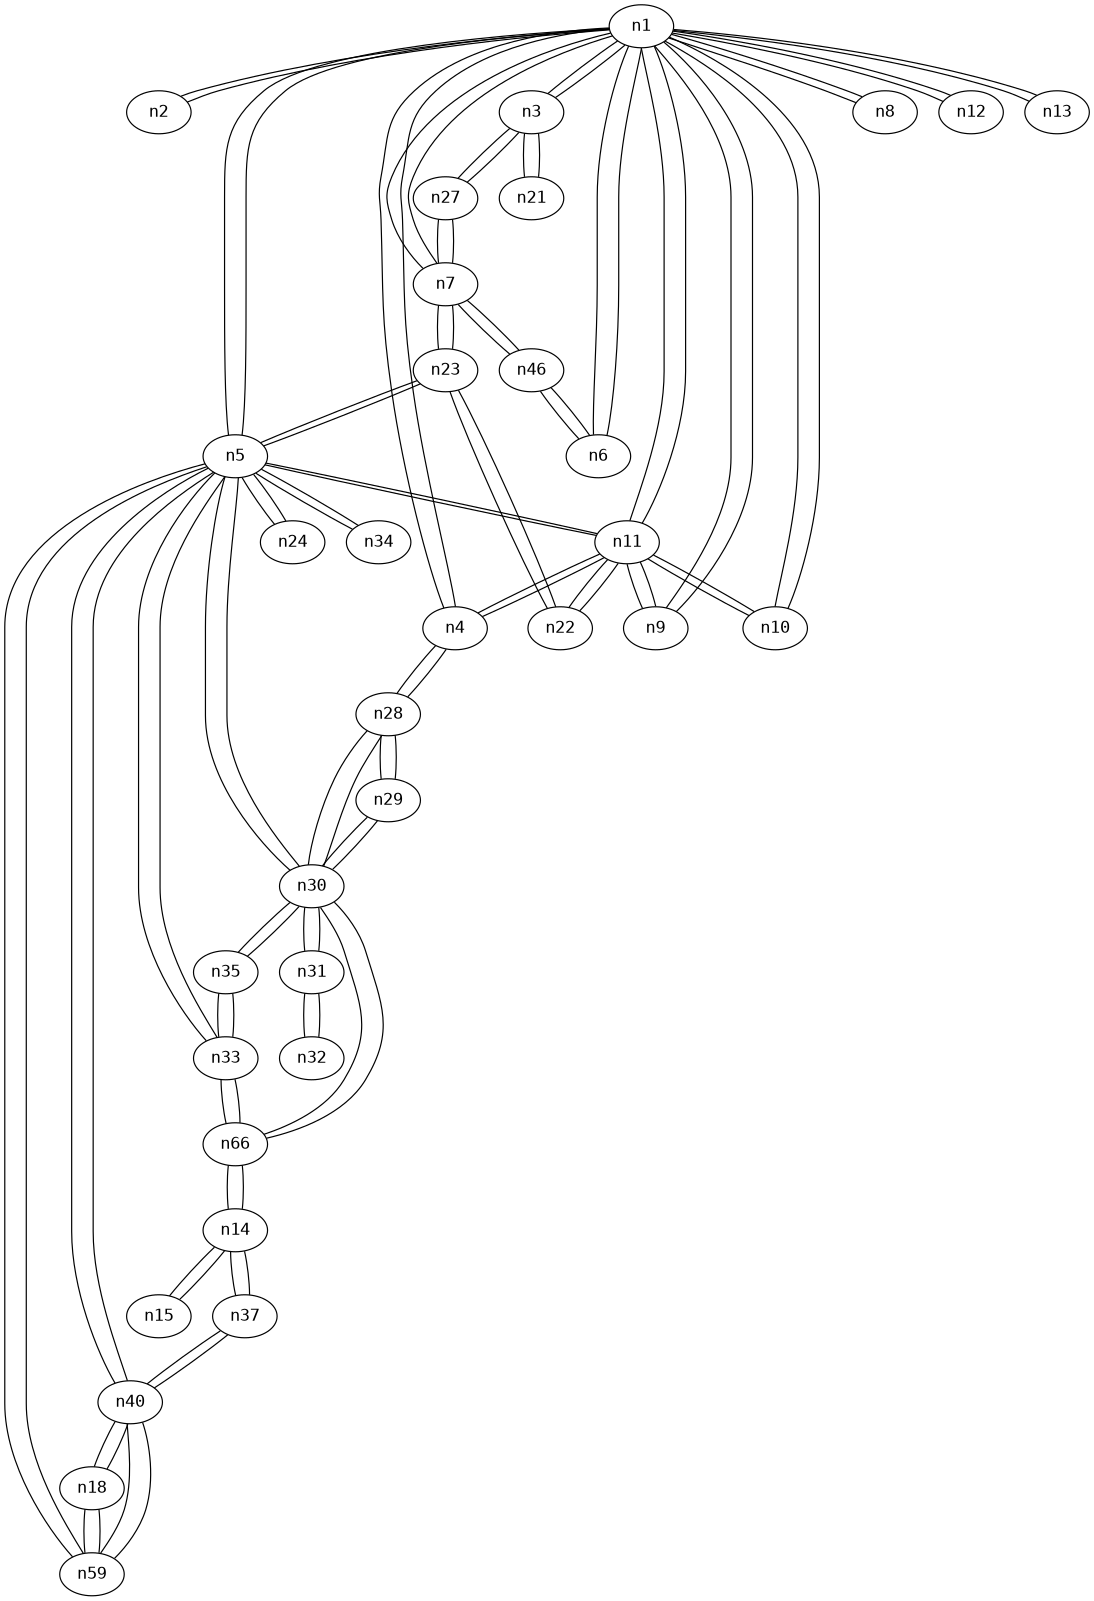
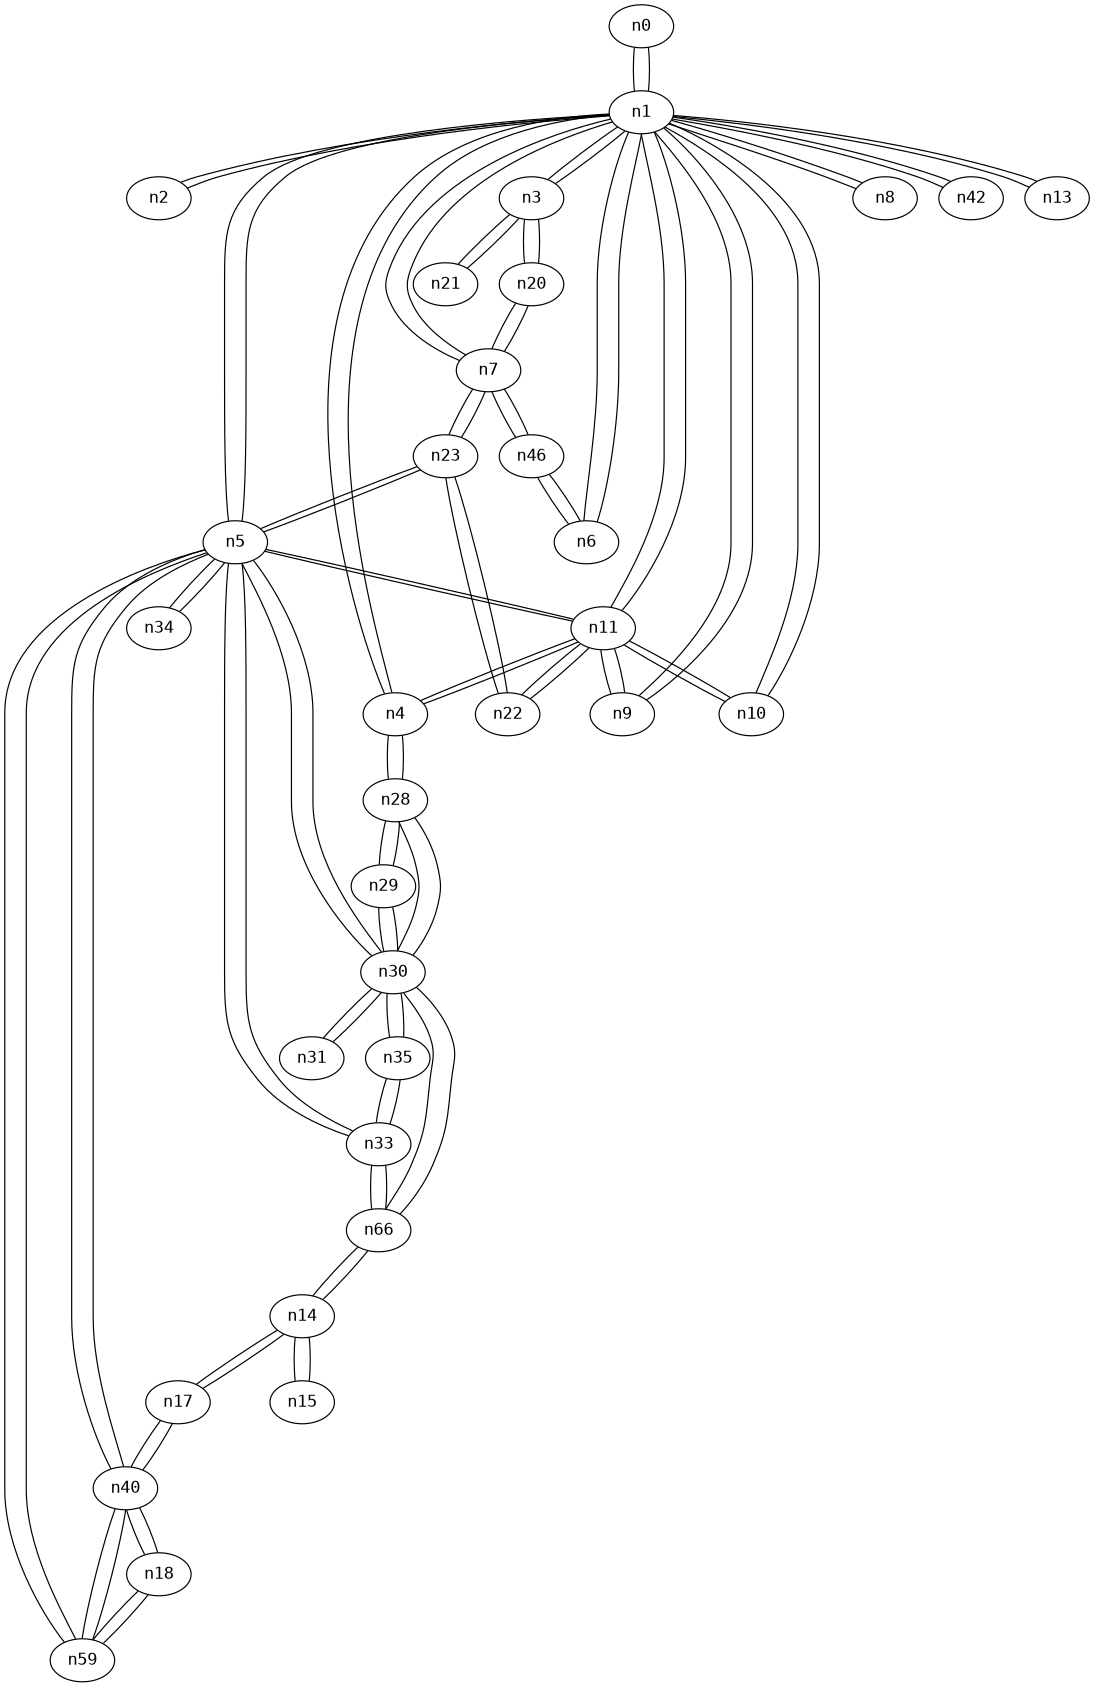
  graph {
    fontname="DejaVu Sans Mono"
    node [fontname="DejaVu Sans Mono"]
    edge [fontname="DejaVu Sans Mono"]
+   n0
    n1
    n2
    n3
    n4
    n5
    n6
    n7
    n8
    n9
    n10
    n11
-   n12
+   n12 [label=n42]
    n13
    n21
-   n27
+   n27 [label=n20]
    n28
    n19 [label=n59]
    n20 [label=n40]
    n23
-   n24
    n30
    n33
    n34
    n26 [label=n46]
    n22
    n29
    n18
-   n17 [label=n37]
+   n17
    n16 [label=n66]
    n31
    n35
    n14
    n15
-   n32
+   n0 -- n1
+   n1 -- n0
    n1 -- n2
    n1 -- n3
    n1 -- n4
    n1 -- n5
    n1 -- n6
    n1 -- n7
    n1 -- n8
    n1 -- n9
    n1 -- n10
    n1 -- n11
    n1 -- n12
    n1 -- n13
    n2 -- n1
    n3 -- n1
    n3 -- n21
    n3 -- n27
    n4 -- n1
    n4 -- n11
    n4 -- n28
    n5 -- n1
    n5 -- n11
    n5 -- n19
    n5 -- n20
    n5 -- n23
-   n5 -- n24
    n5 -- n30
    n5 -- n33
    n5 -- n34
    n6 -- n1
    n6 -- n26
    n7 -- n1
    n7 -- n27
    n7 -- n23
    n7 -- n26
    n8 -- n1
    n9 -- n1
    n9 -- n11
    n10 -- n1
    n10 -- n11
    n11 -- n1
    n11 -- n4
    n11 -- n5
    n11 -- n9
    n11 -- n10
    n11 -- n22
    n12 -- n1
    n13 -- n1
    n21 -- n3
    n27 -- n3
    n27 -- n7
    n28 -- n4
    n28 -- n30
    n28 -- n29
    n19 -- n5
    n19 -- n20
    n19 -- n18
    n20 -- n5
    n20 -- n19
    n20 -- n18
    n20 -- n17
    n23 -- n5
    n23 -- n7
    n23 -- n22
-   n24 -- n5
    n30 -- n5
    n30 -- n28
    n30 -- n29
    n30 -- n16
    n30 -- n31
    n30 -- n35
    n33 -- n5
    n33 -- n16
    n33 -- n35
    n34 -- n5
    n26 -- n6
    n26 -- n7
    n22 -- n11
    n22 -- n23
    n29 -- n28
    n29 -- n30
    n18 -- n19
    n18 -- n20
    n17 -- n20
    n17 -- n14
    n16 -- n30
    n16 -- n33
    n16 -- n14
    n31 -- n30
-   n31 -- n32
    n35 -- n30
    n35 -- n33
    n14 -- n17
    n14 -- n16
    n14 -- n15
    n15 -- n14
-   n32 -- n31
  }
